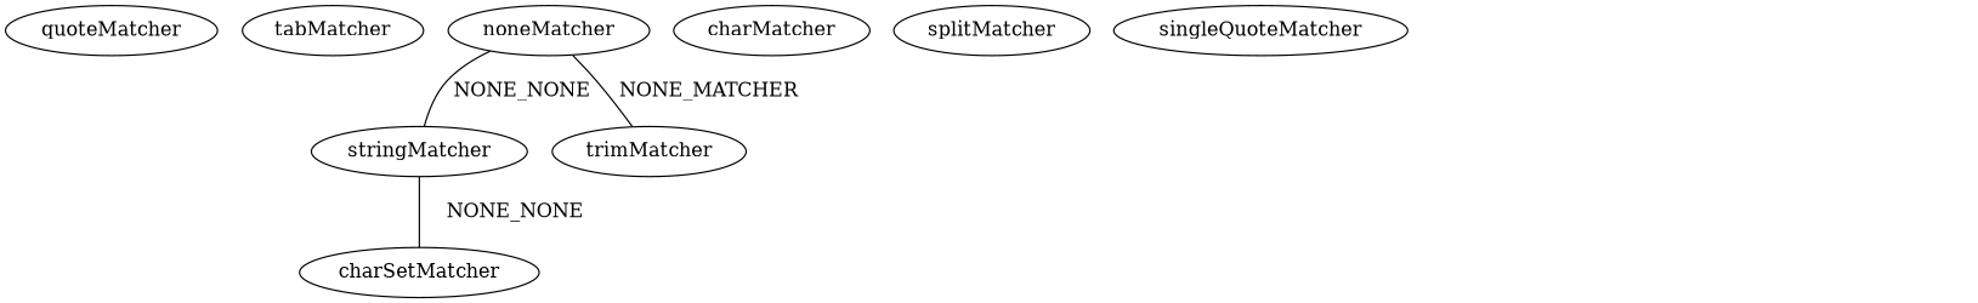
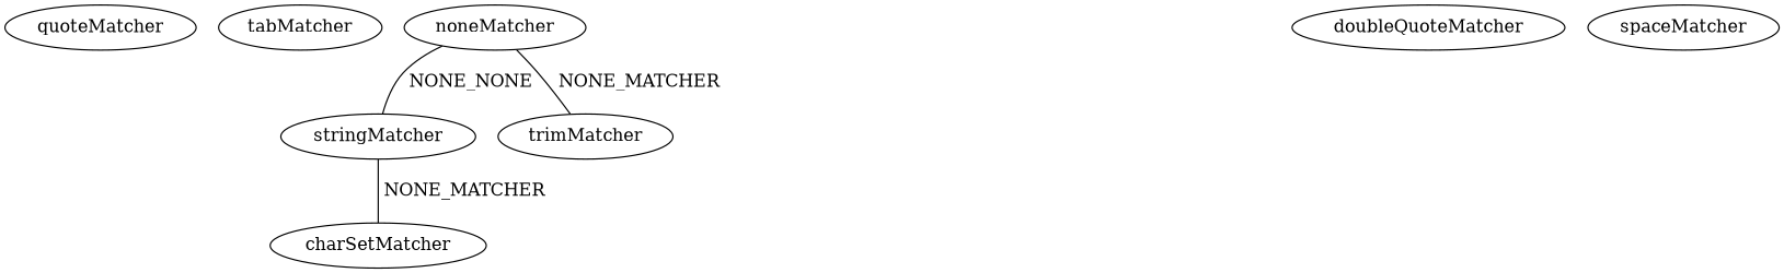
  digraph {
    edge [dir=none]
    quoteMatcher
    tabMatcher
    noneMatcher
    stringMatcher
    trimMatcher
    charSetMatcher
-   charMatcher
-   splitMatcher
-   singleQuoteMatcher
+   doubleQuoteMatcher
+   spaceMatcher
    noneMatcher -> stringMatcher [label=" NONE_NONE"]
    noneMatcher -> trimMatcher [label=" NONE_MATCHER"]
-   stringMatcher -> charSetMatcher [label=" NONE_NONE"]
+   stringMatcher -> charSetMatcher [label=" NONE_MATCHER"]
  }
